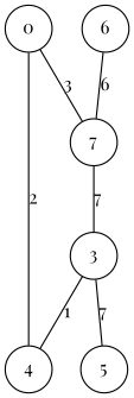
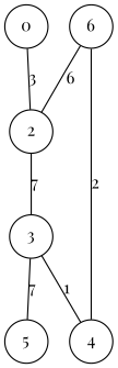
  graph {
    fontname="Playfair Display"
    fontsize=12
    node [fontname="Playfair Display" shape=circle]
    edge [fontname="Playfair Display"]
    n1 [label=0]
-   2 [label=7]
+   2
    4
    3
    5
    6
    n1 -- 2 [label=3]
-   n1 -- 4 [label=2]
+   6 -- 4 [label=2]
    2 -- 3 [label=7]
    3 -- 4 [label=1]
    3 -- 5 [label=7]
    6 -- 2 [label=6]
  }
